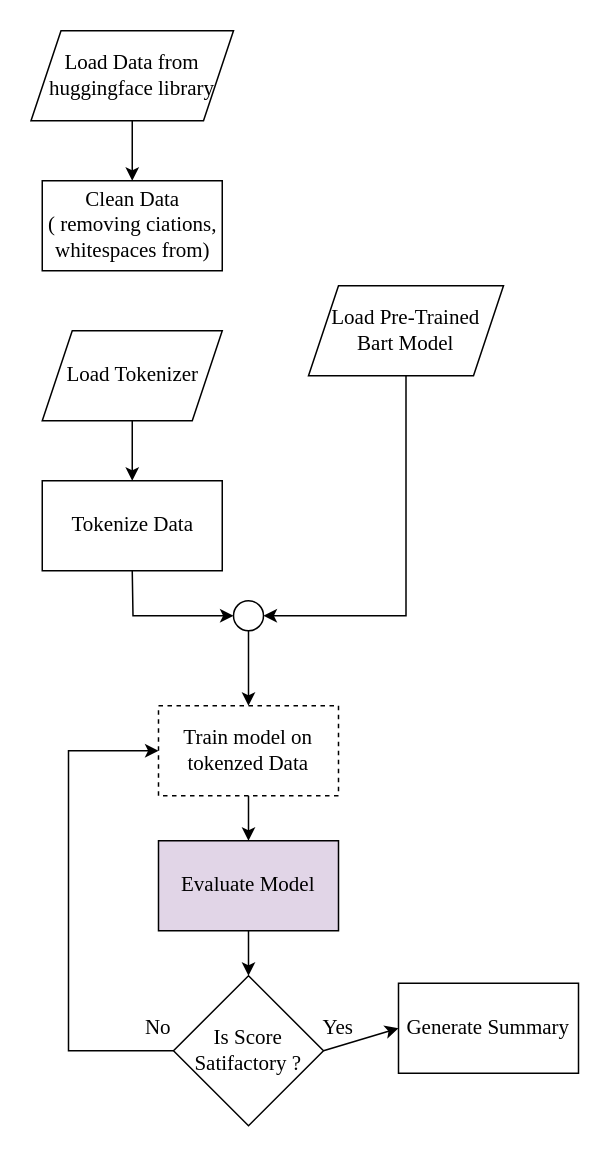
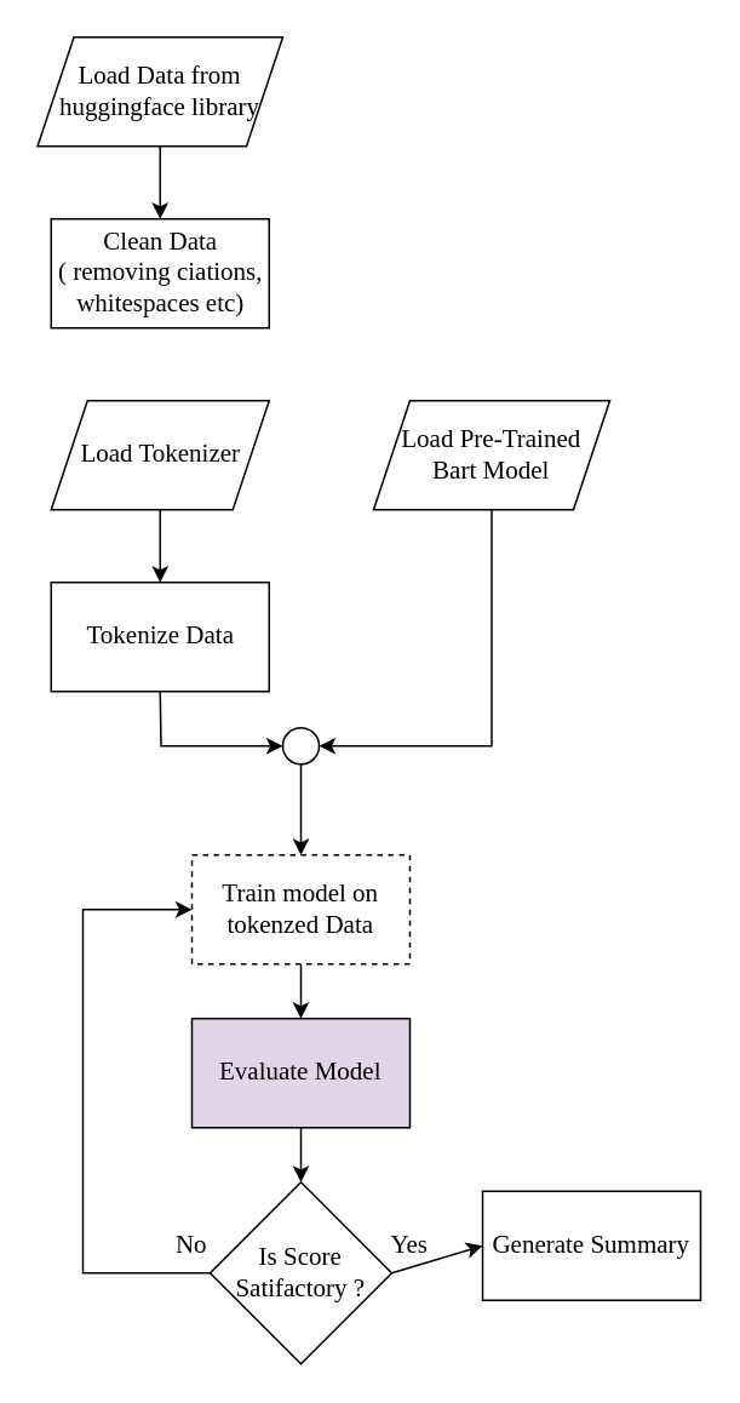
  <mxCell id="0" />
  <mxCell id="1" parent="0" />
  <mxCell id="2" value="&lt;font style=&quot;font-size: 14px;&quot; face=&quot;Times New Roman&quot;&gt;Load Data from huggingface library&lt;/font&gt;" style="shape=parallelogram;perimeter=parallelogramPerimeter;whiteSpace=wrap;html=1;fixedSize=1;" parent="1" vertex="1"><mxGeometry x="20" y="20" width="135" height="60" as="geometry" /></mxCell>
- <mxCell id="3" value="&lt;font style=&quot;font-size: 14px;&quot; face=&quot;Times New Roman&quot;&gt;Clean Data&lt;br&gt;( removing ciations, whitespaces from)&lt;/font&gt;" style="rounded=0;whiteSpace=wrap;html=1;" parent="1" vertex="1"><mxGeometry x="27.5" y="120" width="120" height="60" as="geometry" /></mxCell>
+ <mxCell id="3" value="&lt;font style=&quot;font-size: 14px;&quot; face=&quot;Times New Roman&quot;&gt;Clean Data&lt;br&gt;( removing ciations, whitespaces etc)&lt;/font&gt;" style="rounded=0;whiteSpace=wrap;html=1;" parent="1" vertex="1"><mxGeometry x="27.5" y="120" width="120" height="60" as="geometry" /></mxCell>
  <mxCell id="4" value="&lt;font face=&quot;Times New Roman&quot; style=&quot;font-size: 14px;&quot;&gt;Tokenize Data&lt;/font&gt;" style="rounded=0;whiteSpace=wrap;html=1;" parent="1" vertex="1"><mxGeometry x="27.5" y="320" width="120" height="60" as="geometry" /></mxCell>
  <mxCell id="5" value="&lt;font face=&quot;Times New Roman&quot; style=&quot;font-size: 14px;&quot;&gt;Load Tokenizer&lt;/font&gt;" style="shape=parallelogram;perimeter=parallelogramPerimeter;whiteSpace=wrap;html=1;fixedSize=1;" parent="1" vertex="1"><mxGeometry x="27.5" y="220" width="120" height="60" as="geometry" /></mxCell>
- <mxCell id="6" value="&lt;font face=&quot;Times New Roman&quot; style=&quot;font-size: 14px;&quot;&gt;Load Pre-Trained&lt;br&gt;Bart Model&lt;/font&gt;" style="shape=parallelogram;perimeter=parallelogramPerimeter;whiteSpace=wrap;html=1;fixedSize=1;" parent="1" vertex="1"><mxGeometry x="205" y="190" width="130" height="60" as="geometry" /></mxCell>
+ <mxCell id="6" value="&lt;font face=&quot;Times New Roman&quot; style=&quot;font-size: 14px;&quot;&gt;Load Pre-Trained&lt;br&gt;Bart Model&lt;/font&gt;" style="shape=parallelogram;perimeter=parallelogramPerimeter;whiteSpace=wrap;html=1;fixedSize=1;" parent="1" vertex="1"><mxGeometry x="205" y="220" width="130" height="60" as="geometry" /></mxCell>
  <mxCell id="7" value="&lt;font style=&quot;font-size: 14px;&quot; face=&quot;Times New Roman&quot;&gt;Train model on tokenzed Data&lt;/font&gt;" style="rounded=0;whiteSpace=wrap;html=1;dashed=1;" parent="1" vertex="1"><mxGeometry x="105" y="470" width="120" height="60" as="geometry" /></mxCell>
  <mxCell id="8" value="&lt;font face=&quot;Times New Roman&quot; style=&quot;font-size: 14px;&quot;&gt;Is Score&lt;br&gt;Satifactory ?&lt;br&gt;&lt;/font&gt;" style="rhombus;whiteSpace=wrap;html=1;" parent="1" vertex="1"><mxGeometry x="115" y="650" width="100" height="100" as="geometry" /></mxCell>
  <mxCell id="9" value="&lt;font style=&quot;font-size: 14px;&quot; face=&quot;Times New Roman&quot;&gt;Generate Summary&lt;/font&gt;" style="rounded=0;whiteSpace=wrap;html=1;" parent="1" vertex="1"><mxGeometry x="265" y="655" width="120" height="60" as="geometry" /></mxCell>
  <mxCell id="10" value="" style="endArrow=classic;html=1;rounded=0;exitX=0.5;exitY=1;exitDx=0;exitDy=0;entryX=0.5;entryY=0;entryDx=0;entryDy=0;" parent="1" source="2" target="3" edge="1"><mxGeometry width="50" height="50" relative="1" as="geometry"><mxPoint x="95" y="100" as="sourcePoint" /><mxPoint x="175" y="260" as="targetPoint" /></mxGeometry></mxCell>
  <mxCell id="11" value="" style="endArrow=classic;html=1;rounded=0;exitX=0.5;exitY=1;exitDx=0;exitDy=0;entryX=0.5;entryY=0;entryDx=0;entryDy=0;" parent="1" source="5" target="4" edge="1"><mxGeometry width="50" height="50" relative="1" as="geometry"><mxPoint x="125" y="310" as="sourcePoint" /><mxPoint x="175" y="260" as="targetPoint" /></mxGeometry></mxCell>
  <mxCell id="12" value="" style="ellipse;whiteSpace=wrap;html=1;aspect=fixed;" parent="1" vertex="1"><mxGeometry x="155" y="400" width="20" height="20" as="geometry" /></mxCell>
  <mxCell id="13" value="" style="endArrow=classic;html=1;rounded=0;exitX=0.5;exitY=1;exitDx=0;exitDy=0;entryX=0;entryY=0.5;entryDx=0;entryDy=0;" parent="1" source="4" target="12" edge="1"><mxGeometry width="50" height="50" relative="1" as="geometry"><mxPoint x="125" y="410" as="sourcePoint" /><mxPoint x="175" y="360" as="targetPoint" /><Array as="points"><mxPoint x="88" y="410" /></Array></mxGeometry></mxCell>
  <mxCell id="14" value="" style="endArrow=classic;html=1;rounded=0;exitX=0.5;exitY=1;exitDx=0;exitDy=0;entryX=1;entryY=0.5;entryDx=0;entryDy=0;" parent="1" source="6" target="12" edge="1"><mxGeometry width="50" height="50" relative="1" as="geometry"><mxPoint x="125" y="410" as="sourcePoint" /><mxPoint x="175" y="360" as="targetPoint" /><Array as="points"><mxPoint x="270" y="410" /></Array></mxGeometry></mxCell>
  <mxCell id="15" value="" style="endArrow=classic;html=1;rounded=0;exitX=0.5;exitY=1;exitDx=0;exitDy=0;entryX=0.5;entryY=0;entryDx=0;entryDy=0;" parent="1" source="12" target="7" edge="1"><mxGeometry width="50" height="50" relative="1" as="geometry"><mxPoint x="125" y="410" as="sourcePoint" /><mxPoint x="175" y="360" as="targetPoint" /></mxGeometry></mxCell>
  <mxCell id="16" value="" style="endArrow=classic;html=1;rounded=0;exitX=0.5;exitY=1;exitDx=0;exitDy=0;entryX=0.5;entryY=0;entryDx=0;entryDy=0;" parent="1" source="7" target="17" edge="1"><mxGeometry width="50" height="50" relative="1" as="geometry"><mxPoint x="125" y="610" as="sourcePoint" /><mxPoint x="175" y="560" as="targetPoint" /></mxGeometry></mxCell>
  <mxCell id="17" value="&lt;font style=&quot;font-size: 14px;&quot; face=&quot;Times New Roman&quot;&gt;Evaluate Model&lt;/font&gt;" style="rounded=0;whiteSpace=wrap;html=1;fillColor=#e1d5e7;" parent="1" vertex="1"><mxGeometry x="105" y="560" width="120" height="60" as="geometry" /></mxCell>
  <mxCell id="18" value="" style="endArrow=classic;html=1;rounded=0;exitX=1;exitY=0.5;exitDx=0;exitDy=0;entryX=0;entryY=0.5;entryDx=0;entryDy=0;" parent="1" source="8" target="9" edge="1"><mxGeometry width="50" height="50" relative="1" as="geometry"><mxPoint x="125" y="610" as="sourcePoint" /><mxPoint x="175" y="560" as="targetPoint" /></mxGeometry></mxCell>
  <mxCell id="19" value="" style="endArrow=classic;html=1;rounded=0;exitX=0;exitY=0.5;exitDx=0;exitDy=0;entryX=0;entryY=0.5;entryDx=0;entryDy=0;" parent="1" source="8" target="7" edge="1"><mxGeometry width="50" height="50" relative="1" as="geometry"><mxPoint x="125" y="610" as="sourcePoint" /><mxPoint x="175" y="560" as="targetPoint" /><Array as="points"><mxPoint x="45" y="700" /><mxPoint x="45" y="500" /></Array></mxGeometry></mxCell>
  <mxCell id="20" value="" style="endArrow=classic;html=1;rounded=0;exitX=0.5;exitY=1;exitDx=0;exitDy=0;entryX=0.5;entryY=0;entryDx=0;entryDy=0;" parent="1" source="17" target="8" edge="1"><mxGeometry width="50" height="50" relative="1" as="geometry"><mxPoint x="125" y="510" as="sourcePoint" /><mxPoint x="175" y="460" as="targetPoint" /></mxGeometry></mxCell>
  <mxCell id="21" value="&lt;font face=&quot;Times New Roman&quot; style=&quot;font-size: 14px;&quot;&gt;Yes&lt;/font&gt;" style="text;html=1;align=center;verticalAlign=middle;whiteSpace=wrap;rounded=0;" parent="1" vertex="1"><mxGeometry x="195" y="670" width="60" height="30" as="geometry" /></mxCell>
  <mxCell id="22" value="&lt;font style=&quot;font-size: 14px;&quot; face=&quot;Times New Roman&quot;&gt;No&lt;/font&gt;" style="text;html=1;align=center;verticalAlign=middle;whiteSpace=wrap;rounded=0;" parent="1" vertex="1"><mxGeometry x="75" y="670" width="60" height="30" as="geometry" /></mxCell>
